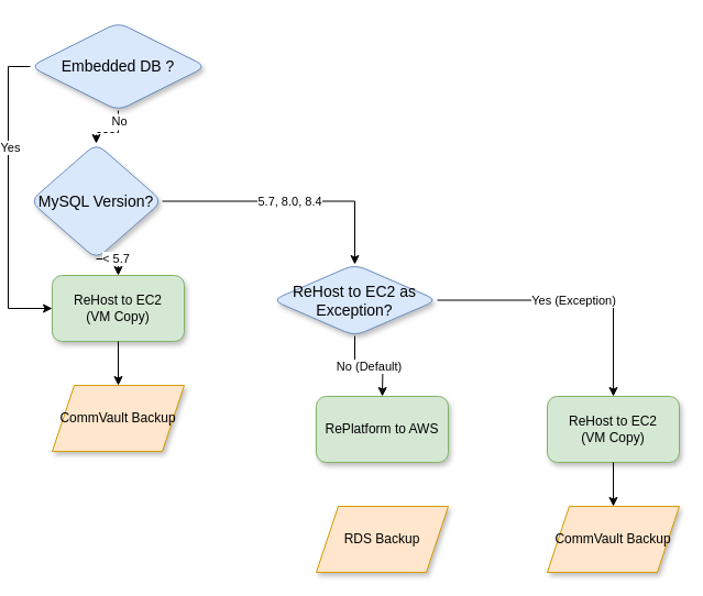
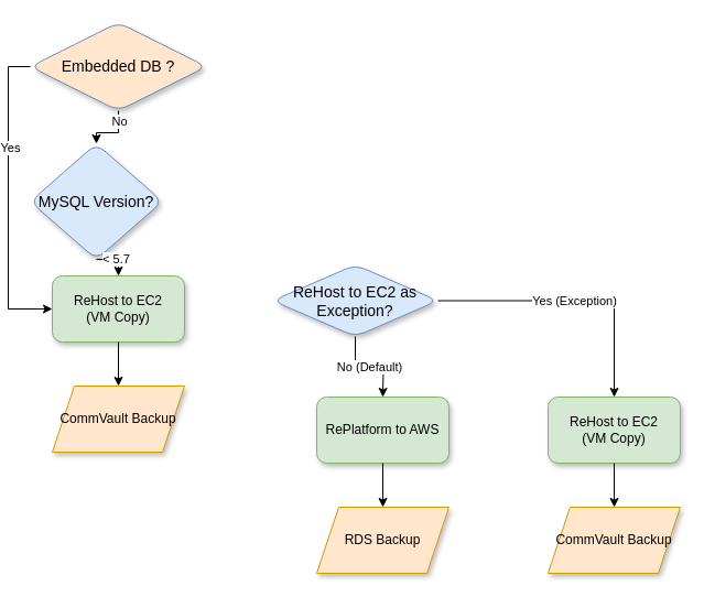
  <mxCell id="0" />
  <mxCell id="1" parent="0" />
  <mxCell id="2" value="MySQL Version?" style="rhombus;whiteSpace=wrap;html=1;rounded=1;shadow=1;fontFamily=Helvetica;fontSize=14;fillColor=#dae8fc;strokeColor=#6c8ebf;" parent="1" vertex="1"><mxGeometry x="20" y="130" width="120" height="105" as="geometry" /></mxCell>
  <mxCell id="3" value="&amp;lt; 5.7" style="edgeStyle=orthogonalEdgeStyle;rounded=0;orthogonalLoop=1;jettySize=auto;html=1;exitX=0.5;exitY=1;exitDx=0;exitDy=0;entryX=0.5;entryY=0;entryDx=0;entryDy=0;" parent="1" source="2" target="4" edge="1"><mxGeometry relative="1" as="geometry"><mxPoint x="100" y="220" as="sourcePoint" /></mxGeometry></mxCell>
  <mxCell id="4" value="ReHost to EC2&lt;div&gt;(VM Copy)&lt;/div&gt;" style="rounded=1;whiteSpace=wrap;html=1;shadow=1;fontFamily=Helvetica;fontSize=12;fillColor=#d5e8d4;strokeColor=#82b366;" parent="1" vertex="1"><mxGeometry x="40" y="250" width="120" height="60" as="geometry" /></mxCell>
  <mxCell id="5" value="" style="endArrow=classic;html=1;rounded=0;exitX=0.5;exitY=1;exitDx=0;exitDy=0;entryX=0.5;entryY=0;entryDx=0;entryDy=0;" parent="1" source="4" target="6" edge="1"><mxGeometry width="50" height="50" relative="1" as="geometry"><mxPoint x="100" y="320" as="sourcePoint" /><mxPoint x="100" y="350" as="targetPoint" /></mxGeometry></mxCell>
  <mxCell id="6" value="CommVault Backup" style="shape=parallelogram;perimeter=parallelogramPerimeter;whiteSpace=wrap;html=1;fixedSize=1;shadow=1;fontFamily=Helvetica;fontSize=12;fillColor=#ffe6cc;strokeColor=#d79b00;" parent="1" vertex="1"><mxGeometry x="40" y="350" width="120" height="60" as="geometry" /></mxCell>
- <mxCell id="7" value="5.7, 8.0, 8.4" style="edgeStyle=orthogonalEdgeStyle;rounded=0;orthogonalLoop=1;jettySize=auto;html=1;exitX=1;exitY=0.5;exitDx=0;exitDy=0;entryX=0.5;entryY=0;entryDx=0;entryDy=0;" parent="1" source="2" target="8" edge="1"><mxGeometry relative="1" as="geometry" /></mxCell>
  <mxCell id="8" value="ReHost to EC2 as Exception?" style="rhombus;whiteSpace=wrap;html=1;rounded=1;shadow=1;fontFamily=Helvetica;fontSize=14;fillColor=#dae8fc;strokeColor=#6c8ebf;" parent="1" vertex="1"><mxGeometry x="240" y="240" width="150" height="65" as="geometry" /></mxCell>
  <mxCell id="9" value="Yes (Exception)" style="edgeStyle=orthogonalEdgeStyle;rounded=0;orthogonalLoop=1;jettySize=auto;html=1;exitX=1;exitY=0.5;exitDx=0;exitDy=0;entryX=0.5;entryY=0;entryDx=0;entryDy=0;" parent="1" source="8" target="10" edge="1"><mxGeometry relative="1" as="geometry" /></mxCell>
  <mxCell id="10" value="ReHost to EC2&lt;div&gt;(VM Copy)&lt;br&gt;&lt;/div&gt;" style="rounded=1;whiteSpace=wrap;html=1;shadow=1;fontFamily=Helvetica;fontSize=12;fillColor=#d5e8d4;strokeColor=#82b366;" parent="1" vertex="1"><mxGeometry x="490" y="360" width="120" height="60" as="geometry" /></mxCell>
  <mxCell id="11" value="" style="endArrow=classic;html=1;rounded=0;exitX=0.5;exitY=1;exitDx=0;exitDy=0;entryX=0.5;entryY=0;entryDx=0;entryDy=0;" parent="1" source="10" target="12" edge="1"><mxGeometry width="50" height="50" relative="1" as="geometry"><mxPoint x="590" y="470" as="sourcePoint" /><mxPoint x="550" y="450" as="targetPoint" /></mxGeometry></mxCell>
  <mxCell id="12" value="CommVault Backup" style="shape=parallelogram;perimeter=parallelogramPerimeter;whiteSpace=wrap;html=1;fixedSize=1;shadow=1;fontFamily=Helvetica;fontSize=12;fillColor=#ffe6cc;strokeColor=#d79b00;" parent="1" vertex="1"><mxGeometry x="490" y="460" width="120" height="60" as="geometry" /></mxCell>
  <mxCell id="13" value="No (Default)" style="edgeStyle=orthogonalEdgeStyle;rounded=0;orthogonalLoop=1;jettySize=auto;html=1;exitX=0.5;exitY=1;exitDx=0;exitDy=0;" parent="1" source="8" edge="1"><mxGeometry relative="1" as="geometry"><mxPoint x="340" y="360" as="targetPoint" /></mxGeometry></mxCell>
  <mxCell id="14" value="RePlatform to AWS" style="rounded=1;whiteSpace=wrap;html=1;shadow=1;fontFamily=Helvetica;fontSize=12;fillColor=#d5e8d4;strokeColor=#82b366;" parent="1" vertex="1"><mxGeometry x="280" y="360" width="120" height="60" as="geometry" /></mxCell>
+ <mxCell id="15" value="" style="endArrow=classic;html=1;rounded=0;exitX=0.5;exitY=1;exitDx=0;exitDy=0;entryX=0.5;entryY=0;entryDx=0;entryDy=0;" parent="1" source="14" target="16" edge="1"><mxGeometry width="50" height="50" relative="1" as="geometry"><mxPoint x="380" y="470" as="sourcePoint" /><mxPoint x="340" y="450" as="targetPoint" /></mxGeometry></mxCell>
  <mxCell id="16" value="RDS Backup" style="shape=parallelogram;perimeter=parallelogramPerimeter;whiteSpace=wrap;html=1;fixedSize=1;shadow=1;fontFamily=Helvetica;fontSize=12;fillColor=#ffe6cc;strokeColor=#d79b00;" parent="1" vertex="1"><mxGeometry x="280" y="460" width="120" height="60" as="geometry" /></mxCell>
- <mxCell id="17" value="" style="edgeStyle=orthogonalEdgeStyle;rounded=0;orthogonalLoop=1;jettySize=auto;html=1;dashed=1;" edge="1" parent="1" source="21" target="2"><mxGeometry relative="1" as="geometry" /></mxCell>
+ <mxCell id="17" value="" style="edgeStyle=orthogonalEdgeStyle;rounded=0;orthogonalLoop=1;jettySize=auto;html=1;" edge="1" parent="1" source="21" target="2"><mxGeometry relative="1" as="geometry" /></mxCell>
  <mxCell id="18" value="No" style="edgeLabel;html=1;align=center;verticalAlign=middle;resizable=0;points=[];" vertex="1" connectable="0" parent="17"><mxGeometry x="-0.64" relative="1" as="geometry"><mxPoint as="offset" /></mxGeometry></mxCell>
  <mxCell id="19" style="edgeStyle=orthogonalEdgeStyle;rounded=0;orthogonalLoop=1;jettySize=auto;html=1;exitX=0;exitY=0.5;exitDx=0;exitDy=0;entryX=0;entryY=0.5;entryDx=0;entryDy=0;" edge="1" parent="1" source="21" target="4"><mxGeometry relative="1" as="geometry" /></mxCell>
  <mxCell id="20" value="Yes" style="edgeLabel;html=1;align=center;verticalAlign=middle;resizable=0;points=[];" vertex="1" connectable="0" parent="19"><mxGeometry x="-0.336" y="1" relative="1" as="geometry"><mxPoint as="offset" /></mxGeometry></mxCell>
- <mxCell id="21" value="Embedded DB ?" style="rhombus;whiteSpace=wrap;html=1;fontSize=14;fillColor=#dae8fc;strokeColor=#6c8ebf;rounded=1;shadow=1;" vertex="1" parent="1"><mxGeometry x="20" y="20" width="160" height="80" as="geometry" /></mxCell>
+ <mxCell id="21" value="Embedded DB ?" style="rhombus;whiteSpace=wrap;html=1;fontSize=14;fillColor=#ffe6cc;strokeColor=#6c8ebf;rounded=1;shadow=1;" vertex="1" parent="1"><mxGeometry x="20" y="20" width="160" height="80" as="geometry" /></mxCell>
